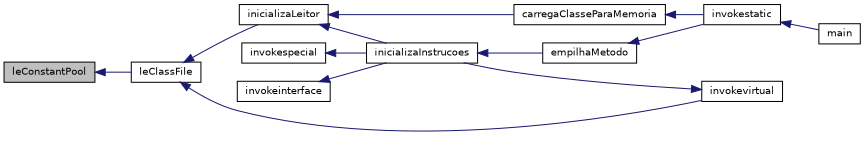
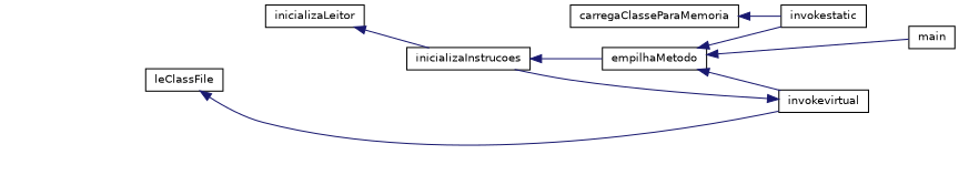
  digraph {
    rankdir=LR
    node [color=black fillcolor=white fontname=Helvetica fontsize=10 shape=record style=filled]
    edge [color=midnightblue dir=back fontname=Helvetica fontsize=10 labelfontname=Helvetica labelfontsize=10 style=solid]
-   n1 [fillcolor=grey75 fontcolor=black height=0.2 label=leConstantPool width=0.4]
    n2 [height=0.2 label=leClassFile width=0.4]
    n3 [height=0.2 label=inicializaLeitor width=0.4]
    n4 [height=0.2 label=invokevirtual width=0.4]
    n5 [height=0.2 label=carregaClasseParaMemoria width=0.4]
    n6 [height=0.2 label=inicializaInstrucoes width=0.4]
    n7 [height=0.2 label=invokestatic width=0.4]
-   n8 [height=0.2 label=invokespecial width=0.4]
-   n9 [height=0.2 label=invokeinterface width=0.4]
    n10 [height=0.2 label=main width=0.4]
    n11 [height=0.2 label=empilhaMetodo width=0.4]
-   n1 -> n2
-   n2 -> n3
    n2 -> n4
-   n3 -> n5
    n3 -> n6
    n4 -> n6
    n5 -> n7
    n6 -> n11
-   n8 -> n6
-   n9 -> n6
+   n11 -> n4
    n11 -> n7
-   n7 -> n10
+   n11 -> n10
  }
